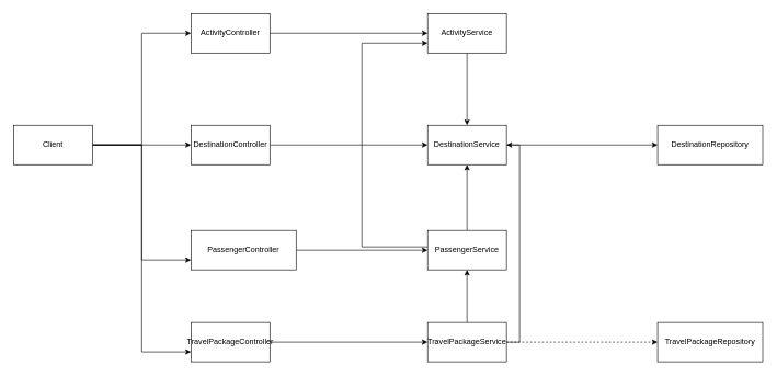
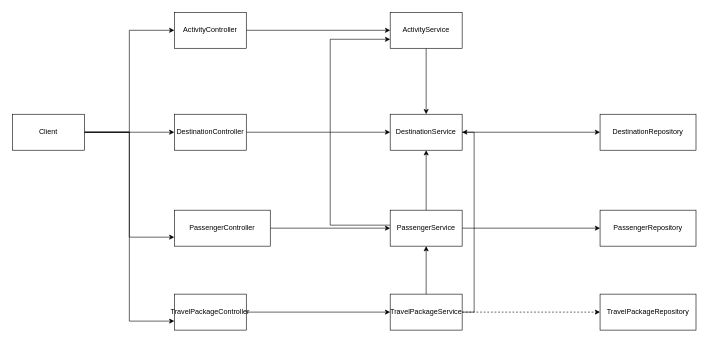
  <mxCell id="0" />
  <mxCell id="1" parent="0" />
  <mxCell id="2" value="" style="edgeStyle=orthogonalEdgeStyle;rounded=0;orthogonalLoop=1;jettySize=auto;html=1;" edge="1" parent="1" source="6" target="8"><mxGeometry relative="1" as="geometry" /></mxCell>
  <mxCell id="3" style="edgeStyle=orthogonalEdgeStyle;rounded=0;orthogonalLoop=1;jettySize=auto;html=1;entryX=0;entryY=0.5;entryDx=0;entryDy=0;" edge="1" parent="1" source="6" target="13"><mxGeometry relative="1" as="geometry" /></mxCell>
  <mxCell id="4" style="edgeStyle=orthogonalEdgeStyle;rounded=0;orthogonalLoop=1;jettySize=auto;html=1;entryX=0;entryY=0.75;entryDx=0;entryDy=0;" edge="1" parent="1" source="6" target="15"><mxGeometry relative="1" as="geometry" /></mxCell>
  <mxCell id="5" style="edgeStyle=orthogonalEdgeStyle;rounded=0;orthogonalLoop=1;jettySize=auto;html=1;entryX=0;entryY=0.75;entryDx=0;entryDy=0;" edge="1" parent="1" source="6" target="17"><mxGeometry relative="1" as="geometry" /></mxCell>
  <mxCell id="6" value="Client" style="rounded=0;whiteSpace=wrap;html=1;" vertex="1" parent="1"><mxGeometry x="20" y="190" width="120" height="60" as="geometry" /></mxCell>
  <mxCell id="7" value="" style="edgeStyle=orthogonalEdgeStyle;rounded=0;orthogonalLoop=1;jettySize=auto;html=1;" edge="1" parent="1" source="8" target="10"><mxGeometry relative="1" as="geometry" /></mxCell>
  <mxCell id="8" value="DestinationController" style="rounded=0;whiteSpace=wrap;html=1;" vertex="1" parent="1"><mxGeometry x="290" y="190" width="120" height="60" as="geometry" /></mxCell>
  <mxCell id="9" value="" style="edgeStyle=orthogonalEdgeStyle;rounded=0;orthogonalLoop=1;jettySize=auto;html=1;" edge="1" parent="1" source="10" target="11"><mxGeometry relative="1" as="geometry" /></mxCell>
  <mxCell id="10" value="DestinationService" style="rounded=0;whiteSpace=wrap;html=1;" vertex="1" parent="1"><mxGeometry x="650" y="190" width="120" height="60" as="geometry" /></mxCell>
  <mxCell id="11" value="DestinationRepository" style="rounded=0;whiteSpace=wrap;html=1;" vertex="1" parent="1"><mxGeometry x="1000" y="190" width="160" height="60" as="geometry" /></mxCell>
  <mxCell id="12" value="" style="edgeStyle=orthogonalEdgeStyle;rounded=0;orthogonalLoop=1;jettySize=auto;html=1;" edge="1" parent="1" source="13" target="19"><mxGeometry relative="1" as="geometry" /></mxCell>
  <mxCell id="13" value="ActivityController" style="rounded=0;whiteSpace=wrap;html=1;" vertex="1" parent="1"><mxGeometry x="290" y="20" width="120" height="60" as="geometry" /></mxCell>
  <mxCell id="14" value="" style="edgeStyle=orthogonalEdgeStyle;rounded=0;orthogonalLoop=1;jettySize=auto;html=1;" edge="1" parent="1" source="15" target="23"><mxGeometry relative="1" as="geometry" /></mxCell>
  <mxCell id="15" value="PassengerController" style="rounded=0;whiteSpace=wrap;html=1;" vertex="1" parent="1"><mxGeometry x="290" y="350" width="160" height="60" as="geometry" /></mxCell>
  <mxCell id="16" value="" style="edgeStyle=orthogonalEdgeStyle;rounded=0;orthogonalLoop=1;jettySize=auto;html=1;" edge="1" parent="1" source="17" target="27"><mxGeometry relative="1" as="geometry" /></mxCell>
  <mxCell id="17" value="TravelPackageController" style="rounded=0;whiteSpace=wrap;html=1;" vertex="1" parent="1"><mxGeometry x="290" y="490" width="120" height="60" as="geometry" /></mxCell>
  <mxCell id="18" style="edgeStyle=orthogonalEdgeStyle;rounded=0;orthogonalLoop=1;jettySize=auto;html=1;entryX=0.5;entryY=0;entryDx=0;entryDy=0;" edge="1" parent="1" source="19" target="10"><mxGeometry relative="1" as="geometry" /></mxCell>
  <mxCell id="19" value="ActivityService" style="rounded=0;whiteSpace=wrap;html=1;" vertex="1" parent="1"><mxGeometry x="650" y="20" width="120" height="60" as="geometry" /></mxCell>
+ <mxCell id="20" style="edgeStyle=orthogonalEdgeStyle;rounded=0;orthogonalLoop=1;jettySize=auto;html=1;entryX=0;entryY=0.5;entryDx=0;entryDy=0;" edge="1" parent="1" source="23" target="28"><mxGeometry relative="1" as="geometry" /></mxCell>
  <mxCell id="21" style="edgeStyle=orthogonalEdgeStyle;rounded=0;orthogonalLoop=1;jettySize=auto;html=1;" edge="1" parent="1" source="23" target="10"><mxGeometry relative="1" as="geometry" /></mxCell>
  <mxCell id="22" style="edgeStyle=orthogonalEdgeStyle;rounded=0;orthogonalLoop=1;jettySize=auto;html=1;entryX=0;entryY=0.75;entryDx=0;entryDy=0;" edge="1" parent="1" target="19"><mxGeometry relative="1" as="geometry"><mxPoint x="650" y="375" as="sourcePoint" /><mxPoint x="590" y="90" as="targetPoint" /><Array as="points"><mxPoint x="550" y="375" /><mxPoint x="550" y="65" /></Array></mxGeometry></mxCell>
  <mxCell id="23" value="PassengerService" style="rounded=0;whiteSpace=wrap;html=1;" vertex="1" parent="1"><mxGeometry x="650" y="350" width="120" height="60" as="geometry" /></mxCell>
  <mxCell id="24" style="edgeStyle=orthogonalEdgeStyle;rounded=0;orthogonalLoop=1;jettySize=auto;html=1;dashed=1;" edge="1" parent="1" source="27" target="29"><mxGeometry relative="1" as="geometry" /></mxCell>
  <mxCell id="25" style="edgeStyle=orthogonalEdgeStyle;rounded=0;orthogonalLoop=1;jettySize=auto;html=1;entryX=0.5;entryY=1;entryDx=0;entryDy=0;" edge="1" parent="1" source="27" target="23"><mxGeometry relative="1" as="geometry" /></mxCell>
  <mxCell id="26" style="edgeStyle=orthogonalEdgeStyle;rounded=0;orthogonalLoop=1;jettySize=auto;html=1;entryX=1;entryY=0.5;entryDx=0;entryDy=0;" edge="1" parent="1" source="27" target="10"><mxGeometry relative="1" as="geometry"><Array as="points"><mxPoint x="790" y="520" /><mxPoint x="790" y="220" /></Array></mxGeometry></mxCell>
  <mxCell id="27" value="TravelPackageService" style="rounded=0;whiteSpace=wrap;html=1;" vertex="1" parent="1"><mxGeometry x="650" y="490" width="120" height="60" as="geometry" /></mxCell>
+ <mxCell id="28" value="PassengerRepository" style="rounded=0;whiteSpace=wrap;html=1;" vertex="1" parent="1"><mxGeometry x="1000" y="350" width="160" height="60" as="geometry" /></mxCell>
  <mxCell id="29" value="TravelPackageRepository" style="rounded=0;whiteSpace=wrap;html=1;" vertex="1" parent="1"><mxGeometry x="1000" y="490" width="160" height="60" as="geometry" /></mxCell>
